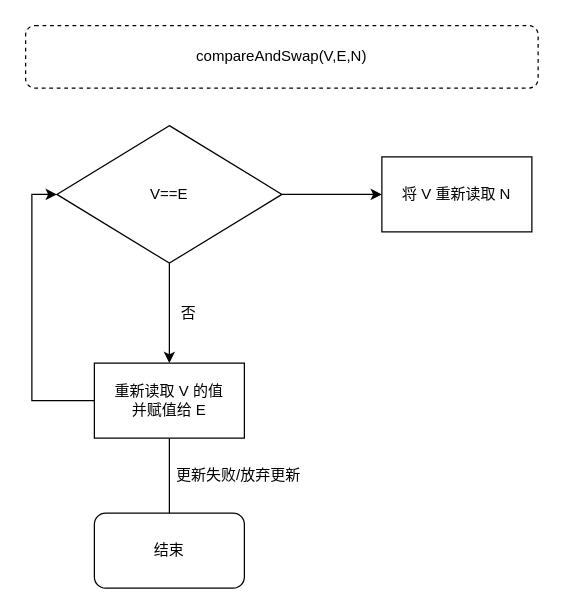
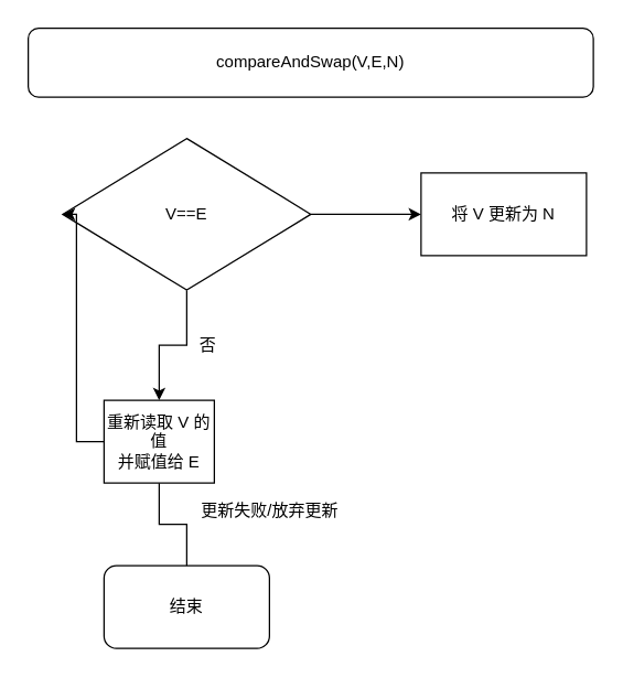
  <mxCell id="0" />
  <mxCell id="1" parent="0" />
- <mxCell id="2" value="compareAndSwap(V,E,N)" style="rounded=1;whiteSpace=wrap;html=1;dashed=1;" vertex="1" parent="1"><mxGeometry x="20" y="20" width="410" height="50" as="geometry" /></mxCell>
+ <mxCell id="2" value="compareAndSwap(V,E,N)" style="rounded=1;whiteSpace=wrap;html=1;" vertex="1" parent="1"><mxGeometry x="20" y="20" width="410" height="50" as="geometry" /></mxCell>
  <mxCell id="3" value="" style="edgeStyle=orthogonalEdgeStyle;rounded=0;orthogonalLoop=1;jettySize=auto;html=1;" edge="1" parent="1" source="5" target="8"><mxGeometry relative="1" as="geometry" /></mxCell>
  <mxCell id="4" value="" style="edgeStyle=orthogonalEdgeStyle;rounded=0;orthogonalLoop=1;jettySize=auto;html=1;" edge="1" parent="1" source="5" target="12"><mxGeometry relative="1" as="geometry" /></mxCell>
  <mxCell id="5" value="V==E" style="rhombus;whiteSpace=wrap;html=1;" vertex="1" parent="1"><mxGeometry x="45" y="100" width="180" height="110" as="geometry" /></mxCell>
  <mxCell id="6" style="edgeStyle=orthogonalEdgeStyle;rounded=0;orthogonalLoop=1;jettySize=auto;html=1;exitX=0;exitY=0.5;exitDx=0;exitDy=0;entryX=0;entryY=0.5;entryDx=0;entryDy=0;" edge="1" parent="1" source="8" target="5"><mxGeometry relative="1" as="geometry" /></mxCell>
  <mxCell id="7" value="" style="edgeStyle=orthogonalEdgeStyle;rounded=0;orthogonalLoop=1;jettySize=auto;html=1;endArrow=none;" edge="1" parent="1" source="8" target="10"><mxGeometry relative="1" as="geometry" /></mxCell>
- <mxCell id="8" value="重新读取 V 的值&lt;br&gt;并赋值给 E" style="rounded=0;whiteSpace=wrap;html=1;" vertex="1" parent="1"><mxGeometry x="75" y="290" width="120" height="60" as="geometry" /></mxCell>
+ <mxCell id="8" value="重新读取 V 的值&lt;br&gt;并赋值给 E" style="rounded=0;whiteSpace=wrap;html=1;" vertex="1" parent="1"><mxGeometry x="75" y="290" width="80" height="60" as="geometry" /></mxCell>
  <mxCell id="9" value="否" style="text;html=1;align=center;verticalAlign=middle;resizable=0;points=[];autosize=1;strokeColor=none;fillColor=none;" vertex="1" parent="1"><mxGeometry x="135" y="240" width="30" height="20" as="geometry" /></mxCell>
  <mxCell id="10" value="结束" style="rounded=1;whiteSpace=wrap;html=1;" vertex="1" parent="1"><mxGeometry x="75" y="410" width="120" height="60" as="geometry" /></mxCell>
- <mxCell id="11" value="更新失败/放弃更新" style="text;html=1;align=center;verticalAlign=middle;resizable=0;points=[];autosize=1;strokeColor=none;fillColor=none;" vertex="1" parent="1"><mxGeometry x="135" y="370" width="110" height="20" as="geometry" /></mxCell>
- <mxCell id="12" value="将 V 重新读取 N" style="rounded=0;whiteSpace=wrap;html=1;" vertex="1" parent="1"><mxGeometry x="305" y="125" width="120" height="60" as="geometry" /></mxCell>
+ <mxCell id="11" value="更新失败/放弃更新" style="text;html=1;align=center;verticalAlign=middle;resizable=0;points=[];autosize=1;strokeColor=none;fillColor=none;" vertex="1" parent="1"><mxGeometry x="140" y="360" width="110" height="20" as="geometry" /></mxCell>
+ <mxCell id="12" value="将 V 更新为 N" style="rounded=0;whiteSpace=wrap;html=1;" vertex="1" parent="1"><mxGeometry x="305" y="125" width="120" height="60" as="geometry" /></mxCell>
